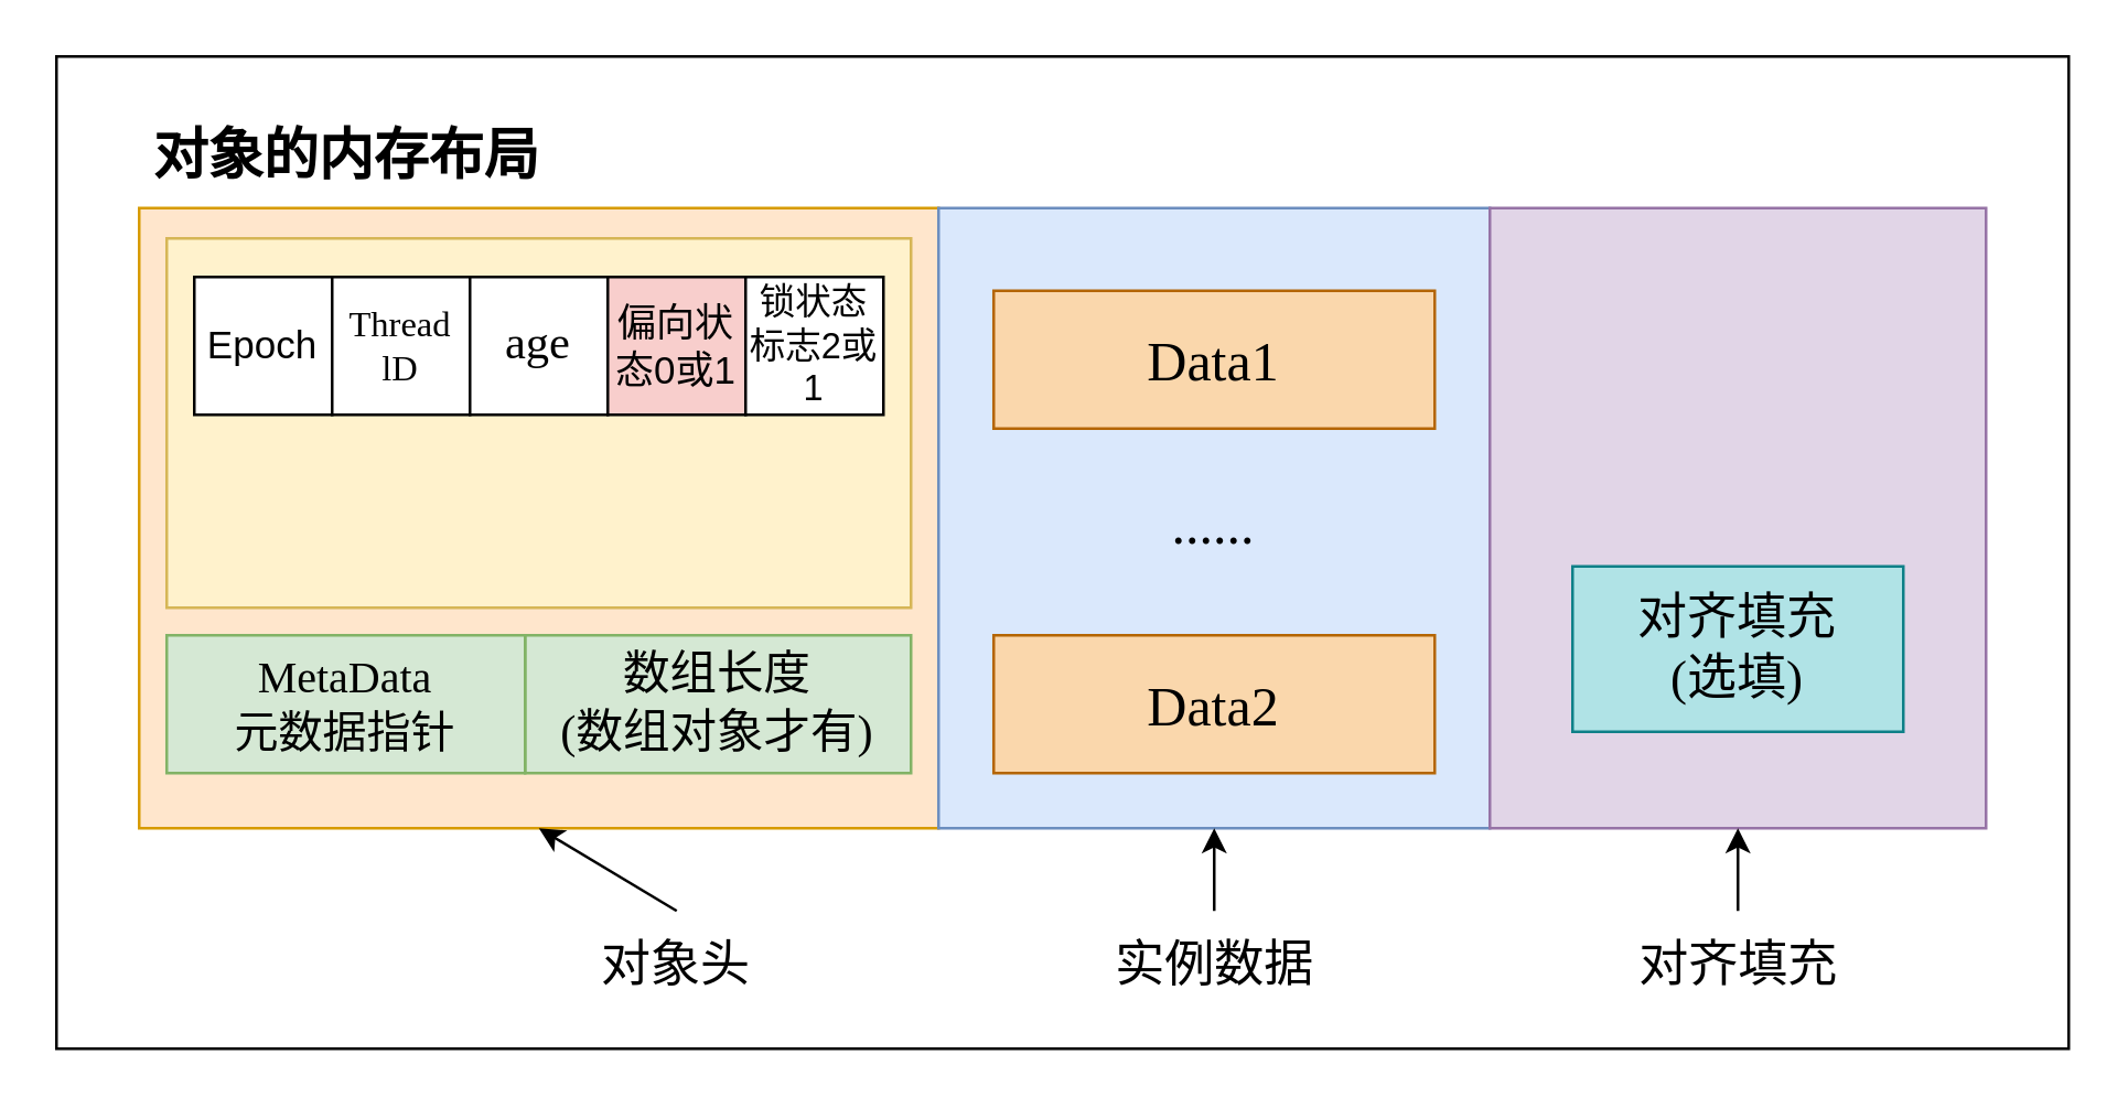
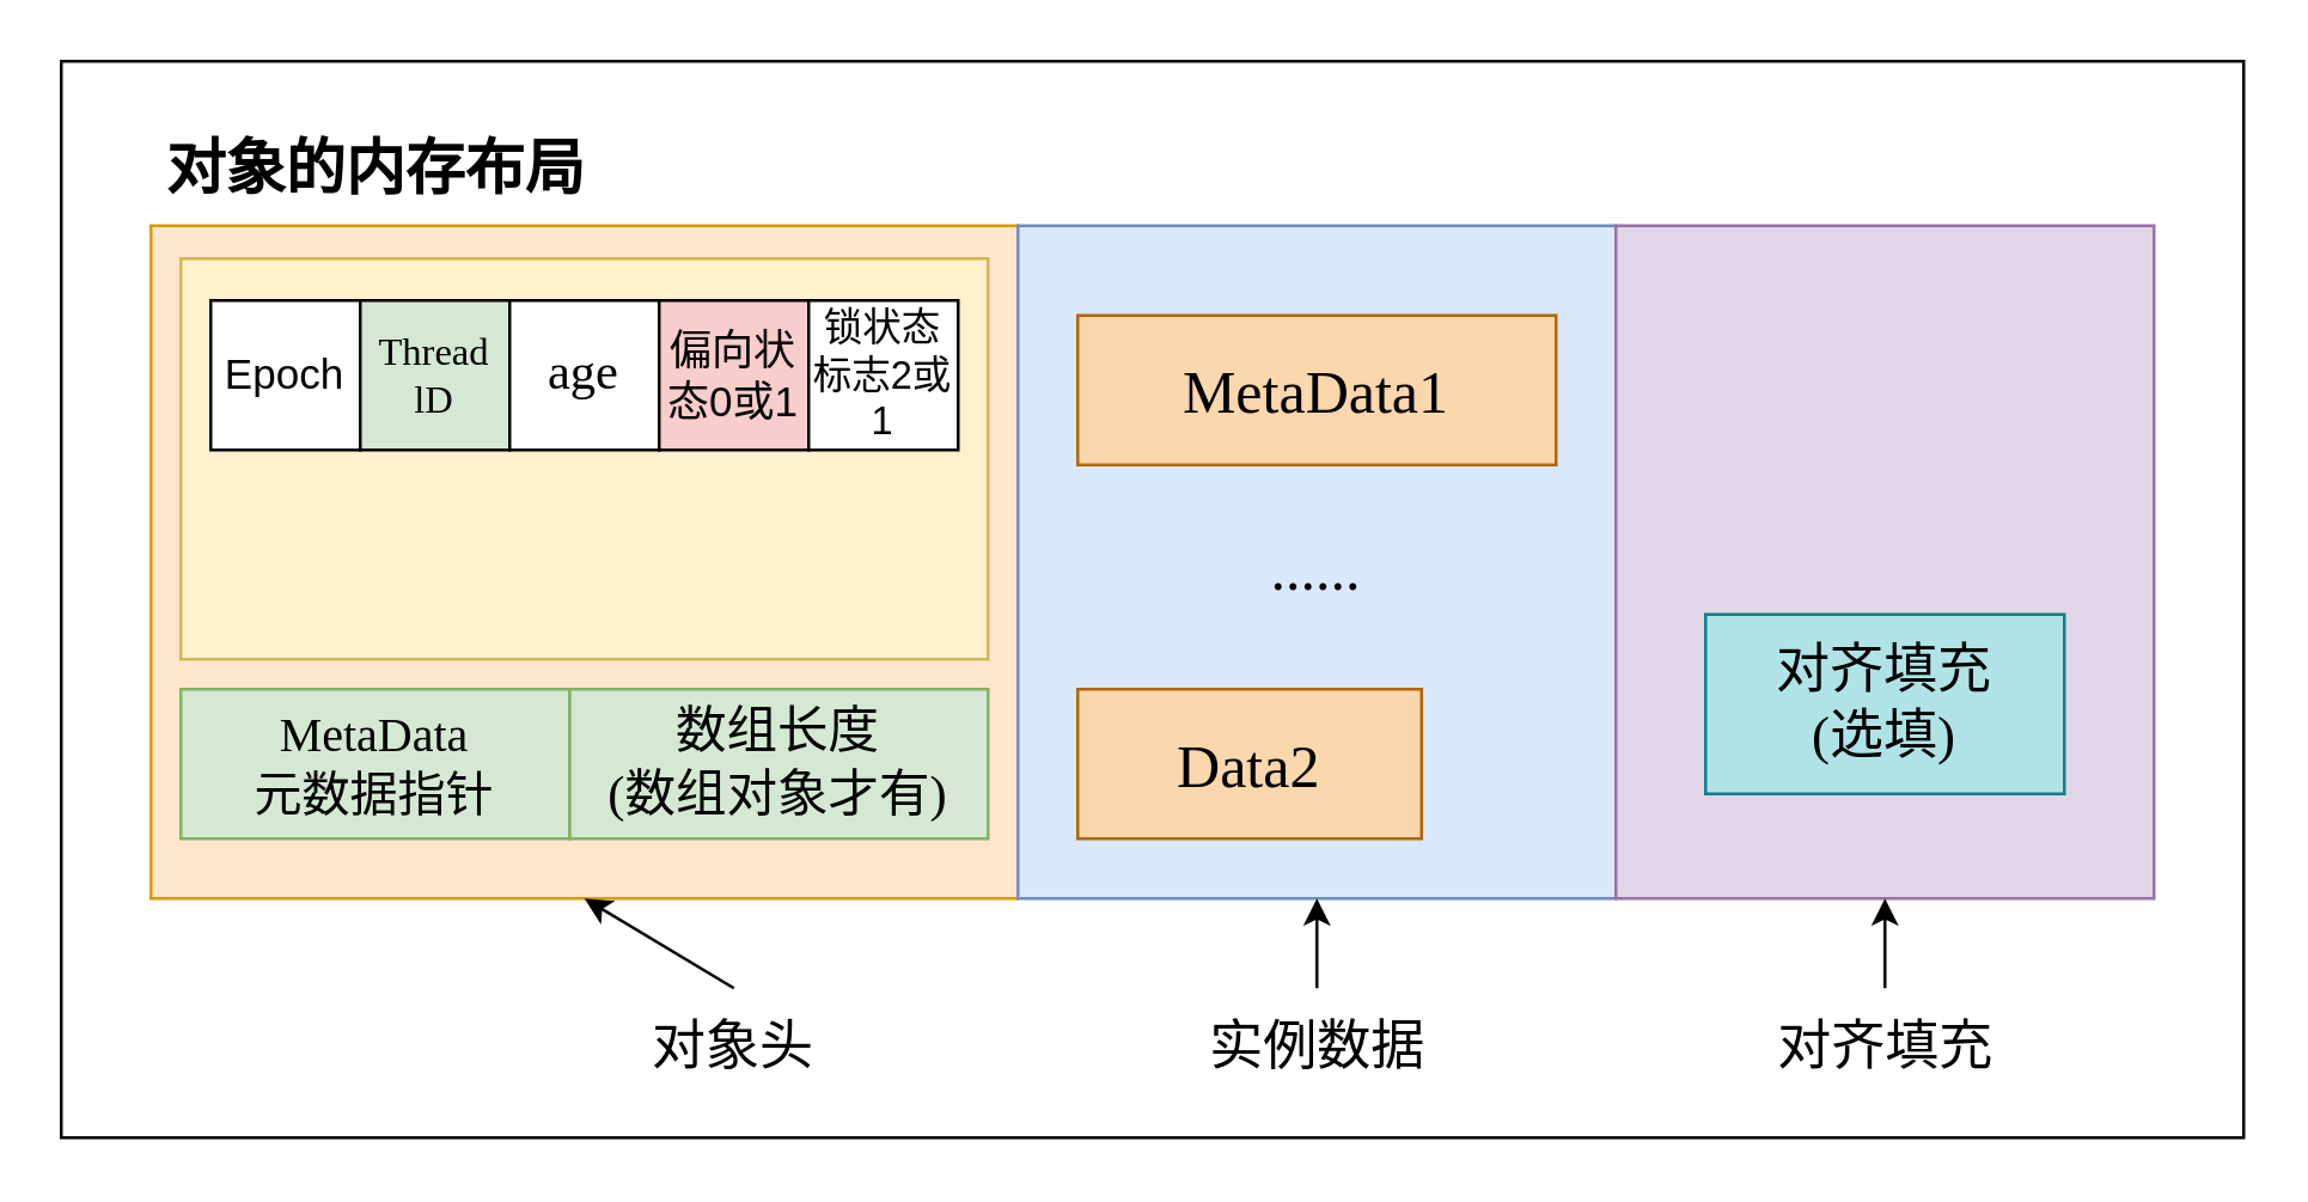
  <mxCell id="0" />
  <mxCell id="1" parent="0" />
  <mxCell id="2" value="" style="rounded=0;whiteSpace=wrap;html=1;" vertex="1" parent="1"><mxGeometry x="20" y="20" width="730" height="360" as="geometry" /></mxCell>
  <mxCell id="3" value="" style="rounded=0;whiteSpace=wrap;html=1;fillColor=#ffe6cc;strokeColor=#d79b00;" vertex="1" parent="1"><mxGeometry x="50" y="75" width="290" height="225" as="geometry" /></mxCell>
  <mxCell id="4" value="" style="rounded=0;whiteSpace=wrap;html=1;fillColor=#dae8fc;strokeColor=#6c8ebf;" vertex="1" parent="1"><mxGeometry x="340" y="75" width="200" height="225" as="geometry" /></mxCell>
  <mxCell id="5" value="" style="rounded=0;whiteSpace=wrap;html=1;fillColor=#e1d5e7;strokeColor=#9673a6;" vertex="1" parent="1"><mxGeometry x="540" y="75" width="180" height="225" as="geometry" /></mxCell>
  <mxCell id="6" value="" style="rounded=0;whiteSpace=wrap;html=1;fillColor=#fff2cc;strokeColor=#d6b656;" vertex="1" parent="1"><mxGeometry x="60" y="86" width="270" height="134" as="geometry" /></mxCell>
  <mxCell id="7" value="&lt;font style=&quot;font-size: 14px&quot;&gt;Epoch&lt;/font&gt;" style="rounded=0;whiteSpace=wrap;html=1;" vertex="1" parent="1"><mxGeometry x="70" y="100" width="50" height="50" as="geometry" /></mxCell>
- <mxCell id="8" value="&lt;font style=&quot;font-size: 13px&quot; face=&quot;Verdana&quot;&gt;Thread&lt;br&gt;lD&lt;/font&gt;" style="rounded=0;whiteSpace=wrap;html=1;" vertex="1" parent="1"><mxGeometry x="120" y="100" width="50" height="50" as="geometry" /></mxCell>
+ <mxCell id="8" value="&lt;font style=&quot;font-size: 13px&quot; face=&quot;Verdana&quot;&gt;Thread&lt;br&gt;lD&lt;/font&gt;" style="rounded=0;whiteSpace=wrap;html=1;fillColor=#d5e8d4;" vertex="1" parent="1"><mxGeometry x="120" y="100" width="50" height="50" as="geometry" /></mxCell>
  <mxCell id="9" value="&lt;font style=&quot;font-size: 17px&quot; face=&quot;Verdana&quot;&gt;age&lt;/font&gt;" style="rounded=0;whiteSpace=wrap;html=1;" vertex="1" parent="1"><mxGeometry x="170" y="100" width="50" height="50" as="geometry" /></mxCell>
  <mxCell id="10" value="&lt;font style=&quot;font-size: 14px&quot;&gt;偏向状态0或1&lt;/font&gt;" style="rounded=0;whiteSpace=wrap;html=1;fillColor=#f8cecc;" vertex="1" parent="1"><mxGeometry x="220" y="100" width="50" height="50" as="geometry" /></mxCell>
  <mxCell id="11" value="&lt;font style=&quot;font-size: 13px&quot;&gt;锁状态标志2或1&lt;/font&gt;" style="rounded=0;whiteSpace=wrap;html=1;" vertex="1" parent="1"><mxGeometry x="270" y="100" width="50" height="50" as="geometry" /></mxCell>
  <mxCell id="12" value="&lt;font face=&quot;Verdana&quot; style=&quot;font-size: 17px&quot;&gt;数组长度&lt;br&gt;(数组对象才有)&lt;/font&gt;" style="rounded=0;whiteSpace=wrap;html=1;fillColor=#d5e8d4;strokeColor=#82b366;" vertex="1" parent="1"><mxGeometry x="190" y="230" width="140" height="50" as="geometry" /></mxCell>
  <mxCell id="13" value="&lt;font face=&quot;Verdana&quot; style=&quot;font-size: 16px&quot;&gt;MetaData&lt;br&gt;元数据指针&lt;/font&gt;" style="rounded=0;whiteSpace=wrap;html=1;fillColor=#d5e8d4;strokeColor=#82b366;" vertex="1" parent="1"><mxGeometry x="60" y="230" width="130" height="50" as="geometry" /></mxCell>
- <mxCell id="14" value="&lt;font style=&quot;font-size: 20px&quot; face=&quot;Verdana&quot;&gt;Data1&lt;/font&gt;" style="rounded=0;whiteSpace=wrap;html=1;fillColor=#fad7ac;strokeColor=#b46504;" vertex="1" parent="1"><mxGeometry x="360" y="105" width="160" height="50" as="geometry" /></mxCell>
- <mxCell id="15" value="&lt;font style=&quot;font-size: 20px&quot; face=&quot;Verdana&quot;&gt;Data2&lt;/font&gt;" style="rounded=0;whiteSpace=wrap;html=1;fillColor=#fad7ac;strokeColor=#b46504;" vertex="1" parent="1"><mxGeometry x="360" y="230" width="160" height="50" as="geometry" /></mxCell>
+ <mxCell id="14" value="&lt;font style=&quot;font-size: 20px&quot; face=&quot;Verdana&quot;&gt;MetaData1&lt;/font&gt;" style="rounded=0;whiteSpace=wrap;html=1;fillColor=#fad7ac;strokeColor=#b46504;" vertex="1" parent="1"><mxGeometry x="360" y="105" width="160" height="50" as="geometry" /></mxCell>
+ <mxCell id="15" value="&lt;font style=&quot;font-size: 20px&quot; face=&quot;Verdana&quot;&gt;Data2&lt;/font&gt;" style="rounded=0;whiteSpace=wrap;html=1;fillColor=#fad7ac;strokeColor=#b46504;" vertex="1" parent="1"><mxGeometry x="360" y="230" width="115" height="50" as="geometry" /></mxCell>
  <mxCell id="16" value="&lt;font face=&quot;Verdana&quot; style=&quot;font-size: 20px&quot;&gt;......&lt;/font&gt;" style="text;html=1;strokeColor=none;fillColor=none;align=center;verticalAlign=middle;whiteSpace=wrap;rounded=0;" vertex="1" parent="1"><mxGeometry x="395" y="170" width="90" height="37.5" as="geometry" /></mxCell>
  <mxCell id="17" value="&lt;font style=&quot;font-size: 18px&quot; face=&quot;Verdana&quot;&gt;对齐填充&lt;br&gt;(选填)&lt;/font&gt;" style="rounded=0;whiteSpace=wrap;html=1;fillColor=#b0e3e6;strokeColor=#0e8088;" vertex="1" parent="1"><mxGeometry x="570" y="205" width="120" height="60" as="geometry" /></mxCell>
  <mxCell id="18" value="&lt;span style=&quot;font-size: 20px&quot;&gt;&lt;b&gt;对象的内存布局&lt;/b&gt;&lt;/span&gt;" style="text;html=1;strokeColor=none;fillColor=none;align=center;verticalAlign=middle;whiteSpace=wrap;rounded=0;" vertex="1" parent="1"><mxGeometry x="47.5" y="40" width="155" height="30" as="geometry" /></mxCell>
  <mxCell id="19" value="&lt;font style=&quot;font-size: 18px&quot; face=&quot;Verdana&quot;&gt;对象头&lt;/font&gt;" style="text;html=1;strokeColor=none;fillColor=none;align=center;verticalAlign=middle;whiteSpace=wrap;rounded=0;" vertex="1" parent="1"><mxGeometry x="210" y="330" width="70" height="40" as="geometry" /></mxCell>
  <mxCell id="20" value="&lt;font style=&quot;font-size: 18px&quot; face=&quot;Verdana&quot;&gt;实例数据&lt;/font&gt;" style="text;html=1;strokeColor=none;fillColor=none;align=center;verticalAlign=middle;whiteSpace=wrap;rounded=0;" vertex="1" parent="1"><mxGeometry x="402.5" y="330" width="75" height="40" as="geometry" /></mxCell>
  <mxCell id="21" value="&lt;font face=&quot;Verdana&quot;&gt;&lt;span style=&quot;font-size: 18px&quot;&gt;对齐填充&lt;/span&gt;&lt;/font&gt;" style="text;html=1;strokeColor=none;fillColor=none;align=center;verticalAlign=middle;whiteSpace=wrap;rounded=0;" vertex="1" parent="1"><mxGeometry x="592.5" y="330" width="75" height="40" as="geometry" /></mxCell>
  <mxCell id="22" value="" style="endArrow=classic;html=1;exitX=0.5;exitY=0;exitDx=0;exitDy=0;entryX=0.5;entryY=1;entryDx=0;entryDy=0;" edge="1" parent="1" source="19" target="3"><mxGeometry width="50" height="50" relative="1" as="geometry"><mxPoint x="310" y="230" as="sourcePoint" /><mxPoint x="360" y="180" as="targetPoint" /></mxGeometry></mxCell>
  <mxCell id="23" value="" style="endArrow=classic;html=1;exitX=0.5;exitY=0;exitDx=0;exitDy=0;entryX=0.5;entryY=1;entryDx=0;entryDy=0;" edge="1" parent="1" source="20" target="4"><mxGeometry width="50" height="50" relative="1" as="geometry"><mxPoint x="205" y="340" as="sourcePoint" /><mxPoint x="205" y="310" as="targetPoint" /></mxGeometry></mxCell>
  <mxCell id="24" value="" style="endArrow=classic;html=1;exitX=0.5;exitY=0;exitDx=0;exitDy=0;entryX=0.5;entryY=1;entryDx=0;entryDy=0;" edge="1" parent="1" source="21" target="5"><mxGeometry width="50" height="50" relative="1" as="geometry"><mxPoint x="310" y="230" as="sourcePoint" /><mxPoint x="360" y="180" as="targetPoint" /></mxGeometry></mxCell>
